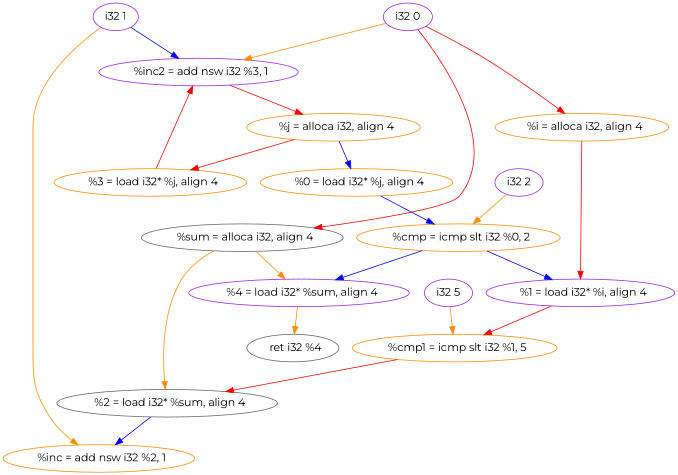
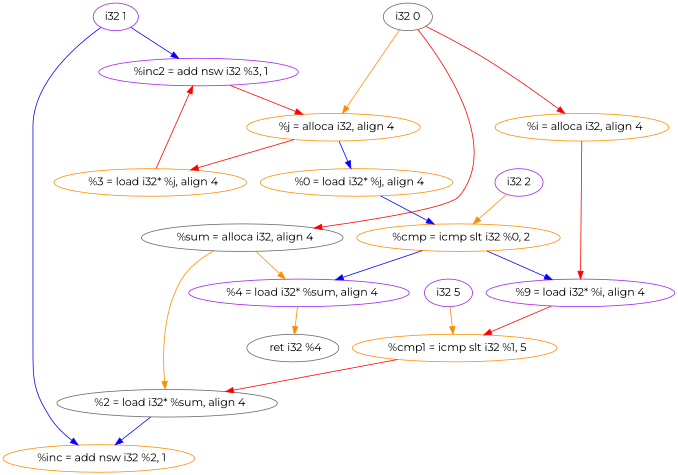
  digraph {
    fontname=Montserrat
    node [color=purple fontname=Montserrat]
    edge [color=red fontname=Montserrat]
-   "  %1 = load i32* %i, align 4"
+   "  %1 = load i32* %i, align 4" [label="%9 = load i32* %i, align 4"]
    "  %i = alloca i32, align 4" [color=darkorange]
    "  %cmp1 = icmp slt i32 %1, 5" [color=darkorange]
    "  %sum = alloca i32, align 4" [color=gray40]
    "  %4 = load i32* %sum, align 4"
    "  %2 = load i32* %sum, align 4" [color=gray40]
    "  ret i32 %4" [color=gray40]
    "  %inc = add nsw i32 %2, 1" [color=darkorange]
    "  %j = alloca i32, align 4" [color=darkorange]
    "  %0 = load i32* %j, align 4" [color=darkorange]
    "  %3 = load i32* %j, align 4" [color=darkorange]
    "  %cmp = icmp slt i32 %0, 2" [color=darkorange]
    "  %inc2 = add nsw i32 %3, 1"
-   "i32 0"
+   "i32 0" [color=gray40]
    "i32 2"
    "i32 5"
    "i32 1"
    "  %1 = load i32* %i, align 4" -> "  %cmp1 = icmp slt i32 %1, 5"
    "  %i = alloca i32, align 4" -> "  %1 = load i32* %i, align 4"
    "  %cmp1 = icmp slt i32 %1, 5" -> "  %2 = load i32* %sum, align 4"
    "  %sum = alloca i32, align 4" -> "  %4 = load i32* %sum, align 4" [color=darkorange]
    "  %sum = alloca i32, align 4" -> "  %2 = load i32* %sum, align 4" [color=darkorange]
    "  %4 = load i32* %sum, align 4" -> "  ret i32 %4" [color=darkorange]
    "  %2 = load i32* %sum, align 4" -> "  %inc = add nsw i32 %2, 1" [color=blue]
    "  %j = alloca i32, align 4" -> "  %0 = load i32* %j, align 4" [color=blue]
    "  %j = alloca i32, align 4" -> "  %3 = load i32* %j, align 4"
    "  %0 = load i32* %j, align 4" -> "  %cmp = icmp slt i32 %0, 2" [color=blue]
    "  %3 = load i32* %j, align 4" -> "  %inc2 = add nsw i32 %3, 1"
    "  %cmp = icmp slt i32 %0, 2" -> "  %1 = load i32* %i, align 4" [color=blue]
    "  %cmp = icmp slt i32 %0, 2" -> "  %4 = load i32* %sum, align 4" [color=blue]
    "  %inc2 = add nsw i32 %3, 1" -> "  %j = alloca i32, align 4"
    "i32 0" -> "  %i = alloca i32, align 4"
    "i32 0" -> "  %sum = alloca i32, align 4"
-   "i32 0" -> "  %inc2 = add nsw i32 %3, 1" [color=darkorange]
+   "i32 0" -> "  %j = alloca i32, align 4" [color=darkorange]
    "i32 2" -> "  %cmp = icmp slt i32 %0, 2" [color=darkorange]
    "i32 5" -> "  %cmp1 = icmp slt i32 %1, 5" [color=darkorange]
-   "i32 1" -> "  %inc = add nsw i32 %2, 1" [color=darkorange]
+   "i32 1" -> "  %inc = add nsw i32 %2, 1" [color=blue]
    "i32 1" -> "  %inc2 = add nsw i32 %3, 1" [color=blue]
  }
